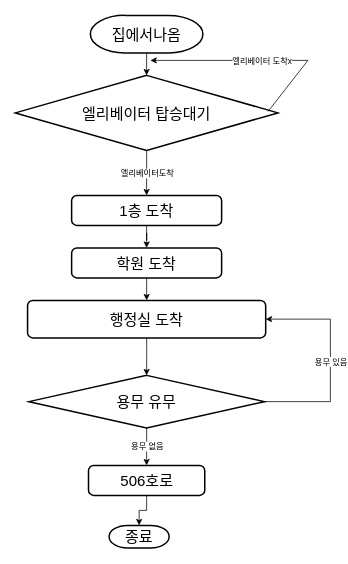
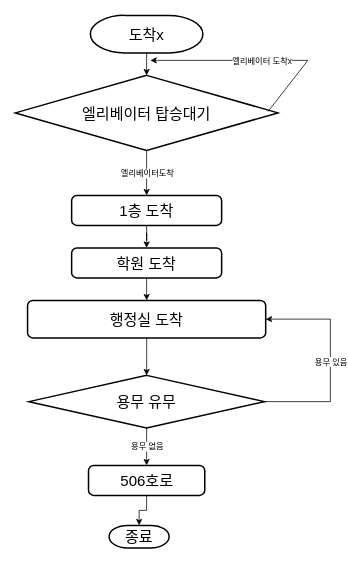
  <mxCell id="0" />
  <mxCell id="1" parent="0" />
  <mxCell id="2" style="edgeStyle=orthogonalEdgeStyle;rounded=0;orthogonalLoop=1;jettySize=auto;html=1;exitX=0.5;exitY=1;exitDx=0;exitDy=0;exitPerimeter=0;entryX=0.5;entryY=0;entryDx=0;entryDy=0;entryPerimeter=0;" edge="1" parent="1" source="3" target="4"><mxGeometry relative="1" as="geometry" /></mxCell>
- <mxCell id="3" value="&lt;font style=&quot;font-size: 20px;&quot;&gt;집에서나옴&lt;/font&gt;" style="strokeWidth=2;html=1;shape=mxgraph.flowchart.terminator;whiteSpace=wrap;" vertex="1" parent="1"><mxGeometry x="120" y="20" width="150" height="50" as="geometry" /></mxCell>
+ <mxCell id="3" value="&lt;font style=&quot;font-size: 20px;&quot;&gt;도착x&lt;/font&gt;" style="strokeWidth=2;html=1;shape=mxgraph.flowchart.terminator;whiteSpace=wrap;" vertex="1" parent="1"><mxGeometry x="120" y="20" width="150" height="50" as="geometry" /></mxCell>
  <mxCell id="4" value="&lt;font style=&quot;font-size: 20px;&quot;&gt;엘리베이터 탑승대기&lt;/font&gt;" style="strokeWidth=2;html=1;shape=mxgraph.flowchart.decision;whiteSpace=wrap;" vertex="1" parent="1"><mxGeometry x="20" y="100" width="350" height="100" as="geometry" /></mxCell>
  <mxCell id="5" style="edgeStyle=orthogonalEdgeStyle;rounded=0;orthogonalLoop=1;jettySize=auto;html=1;" edge="1" parent="1" source="6" target="12"><mxGeometry relative="1" as="geometry" /></mxCell>
  <mxCell id="6" value="&lt;font style=&quot;font-size: 20px;&quot;&gt;1층 도착&lt;/font&gt;" style="rounded=1;whiteSpace=wrap;html=1;absoluteArcSize=1;arcSize=14;strokeWidth=2;" vertex="1" parent="1"><mxGeometry x="95" y="260" width="200" height="40" as="geometry" /></mxCell>
  <mxCell id="7" value="" style="endArrow=classic;html=1;rounded=0;exitX=0.963;exitY=0.48;exitDx=0;exitDy=0;exitPerimeter=0;" edge="1" parent="1" source="4"><mxGeometry relative="1" as="geometry"><mxPoint x="300" y="130" as="sourcePoint" /><mxPoint x="200" y="80" as="targetPoint" /><Array as="points"><mxPoint x="410" y="80" /></Array></mxGeometry></mxCell>
  <mxCell id="8" value="엘리베이터 도착x" style="edgeLabel;resizable=0;html=1;align=center;verticalAlign=middle;" connectable="0" vertex="1" parent="7"><mxGeometry relative="1" as="geometry" /></mxCell>
  <mxCell id="9" value="" style="endArrow=classic;html=1;rounded=0;" edge="1" parent="1" source="4" target="6"><mxGeometry relative="1" as="geometry"><mxPoint x="193" y="200" as="sourcePoint" /><mxPoint x="197.5" y="270" as="targetPoint" /></mxGeometry></mxCell>
  <mxCell id="10" value="엘리베이터도착" style="edgeLabel;resizable=0;html=1;align=center;verticalAlign=middle;" connectable="0" vertex="1" parent="9"><mxGeometry relative="1" as="geometry"><mxPoint as="offset" /></mxGeometry></mxCell>
  <mxCell id="11" style="edgeStyle=orthogonalEdgeStyle;rounded=0;orthogonalLoop=1;jettySize=auto;html=1;" edge="1" parent="1" source="12" target="14"><mxGeometry relative="1" as="geometry" /></mxCell>
  <mxCell id="12" value="&lt;font style=&quot;font-size: 20px;&quot;&gt;학원 도착&lt;/font&gt;" style="rounded=1;whiteSpace=wrap;html=1;absoluteArcSize=1;arcSize=14;strokeWidth=2;" vertex="1" parent="1"><mxGeometry x="95" y="330" width="200" height="40" as="geometry" /></mxCell>
  <mxCell id="13" style="edgeStyle=orthogonalEdgeStyle;rounded=0;orthogonalLoop=1;jettySize=auto;html=1;entryX=0.5;entryY=0;entryDx=0;entryDy=0;entryPerimeter=0;" edge="1" parent="1" source="14" target="15"><mxGeometry relative="1" as="geometry" /></mxCell>
  <mxCell id="14" value="&lt;font style=&quot;font-size: 20px;&quot;&gt;행정실 도착&lt;/font&gt;" style="rounded=1;whiteSpace=wrap;html=1;absoluteArcSize=1;arcSize=14;strokeWidth=2;" vertex="1" parent="1"><mxGeometry x="36.25" y="400" width="317.5" height="50" as="geometry" /></mxCell>
  <mxCell id="15" value="&lt;font style=&quot;font-size: 20px;&quot;&gt;용무 유무&lt;/font&gt;" style="strokeWidth=2;html=1;shape=mxgraph.flowchart.decision;whiteSpace=wrap;" vertex="1" parent="1"><mxGeometry x="38.13" y="500" width="313.75" height="70" as="geometry" /></mxCell>
  <mxCell id="16" value="" style="endArrow=classic;html=1;rounded=0;entryX=1;entryY=0.5;entryDx=0;entryDy=0;exitX=1;exitY=0.5;exitDx=0;exitDy=0;exitPerimeter=0;" edge="1" parent="1" source="15" target="14"><mxGeometry relative="1" as="geometry"><mxPoint x="353.75" y="514.5" as="sourcePoint" /><mxPoint x="440" y="380" as="targetPoint" /><Array as="points"><mxPoint x="440" y="535" /><mxPoint x="440" y="425" /></Array></mxGeometry></mxCell>
  <mxCell id="17" value="용무 있음" style="edgeLabel;resizable=0;html=1;align=center;verticalAlign=middle;" connectable="0" vertex="1" parent="16"><mxGeometry relative="1" as="geometry" /></mxCell>
  <mxCell id="18" value="" style="endArrow=classic;html=1;rounded=0;exitX=0.5;exitY=1;exitDx=0;exitDy=0;exitPerimeter=0;" edge="1" parent="1" source="15" target="21"><mxGeometry relative="1" as="geometry"><mxPoint x="204.99" y="580" as="sourcePoint" /><mxPoint x="195" y="620" as="targetPoint" /></mxGeometry></mxCell>
  <mxCell id="19" value="용무 없음" style="edgeLabel;resizable=0;html=1;align=center;verticalAlign=middle;" connectable="0" vertex="1" parent="18"><mxGeometry relative="1" as="geometry" /></mxCell>
  <mxCell id="20" style="edgeStyle=orthogonalEdgeStyle;rounded=0;orthogonalLoop=1;jettySize=auto;html=1;entryX=0.5;entryY=0;entryDx=0;entryDy=0;entryPerimeter=0;" edge="1" parent="1" source="21" target="22"><mxGeometry relative="1" as="geometry" /></mxCell>
  <mxCell id="21" value="&lt;font style=&quot;font-size: 20px;&quot;&gt;506호로&lt;/font&gt;" style="rounded=1;whiteSpace=wrap;html=1;absoluteArcSize=1;arcSize=14;strokeWidth=2;" vertex="1" parent="1"><mxGeometry x="117.51" y="620" width="155" height="40" as="geometry" /></mxCell>
  <mxCell id="22" value="&lt;font style=&quot;font-size: 20px;&quot;&gt;종료&lt;/font&gt;" style="strokeWidth=2;html=1;shape=mxgraph.flowchart.terminator;whiteSpace=wrap;" vertex="1" parent="1"><mxGeometry x="145.01" y="700" width="80" height="30" as="geometry" /></mxCell>
